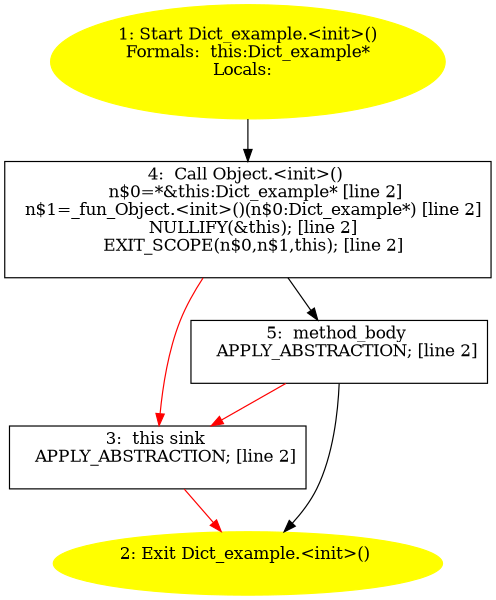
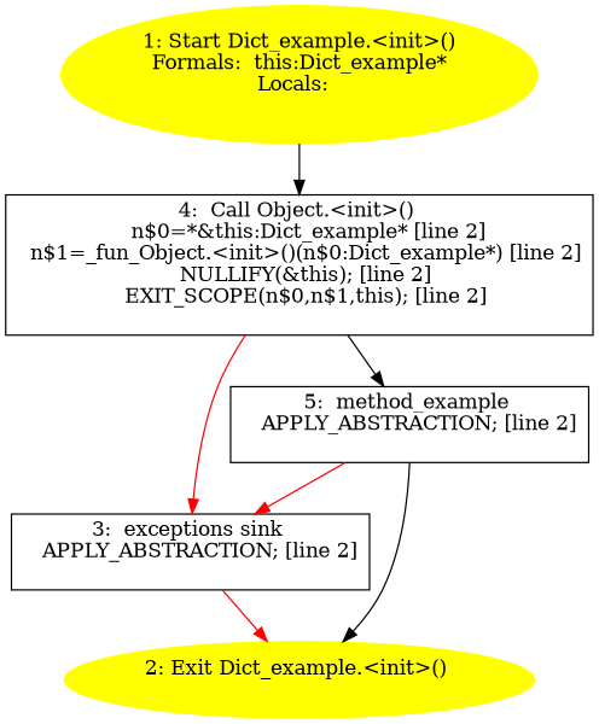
  digraph {
    node [shape=box]
    n1 [color=yellow label="1: Start Dict_example.<init>()\nFormals:  this:Dict_example*\nLocals:  \n  " style=filled shape=""]
    n2 [label="4:  Call Object.<init>() \n   n$0=*&this:Dict_example* [line 2]\n  n$1=_fun_Object.<init>()(n$0:Dict_example*) [line 2]\n  NULLIFY(&this); [line 2]\n  EXIT_SCOPE(n$0,n$1,this); [line 2]\n "]
-   n3 [label="3:  this sink \n   APPLY_ABSTRACTION; [line 2]\n "]
-   n4 [label="5:  method_body \n   APPLY_ABSTRACTION; [line 2]\n "]
+   n3 [label="3:  exceptions sink \n   APPLY_ABSTRACTION; [line 2]\n "]
+   n4 [label="5:  method_example \n   APPLY_ABSTRACTION; [line 2]\n "]
    n5 [color=yellow label="2: Exit Dict_example.<init>() \n  " style=filled shape=""]
    n1 -> n2
    n2 -> n3 [color=red]
    n2 -> n4
    n3 -> n5 [color=red]
    n4 -> n3 [color=red]
    n4 -> n5
  }
